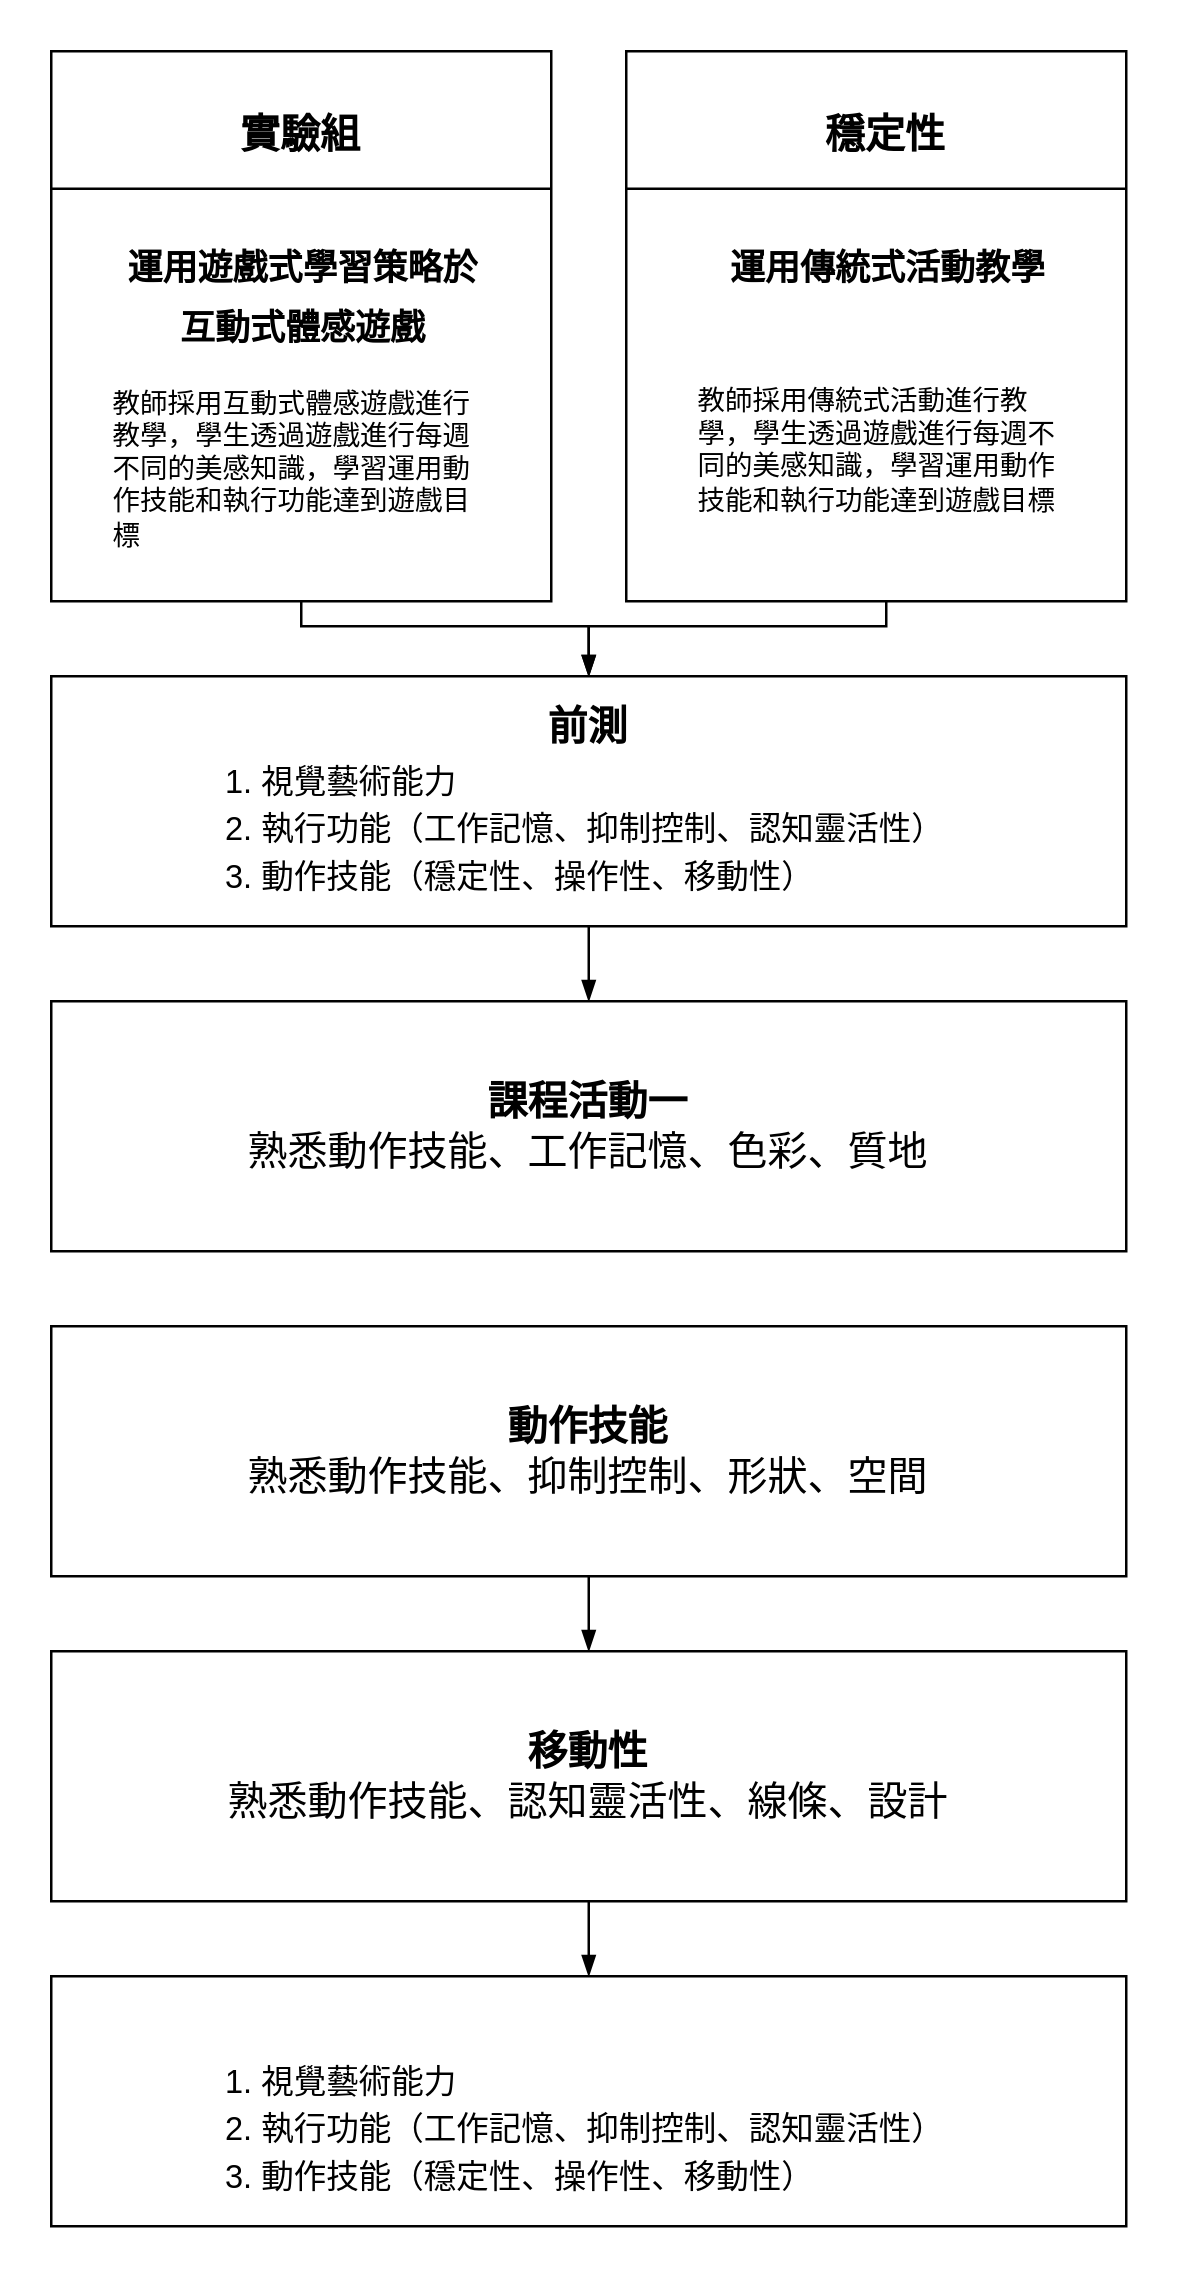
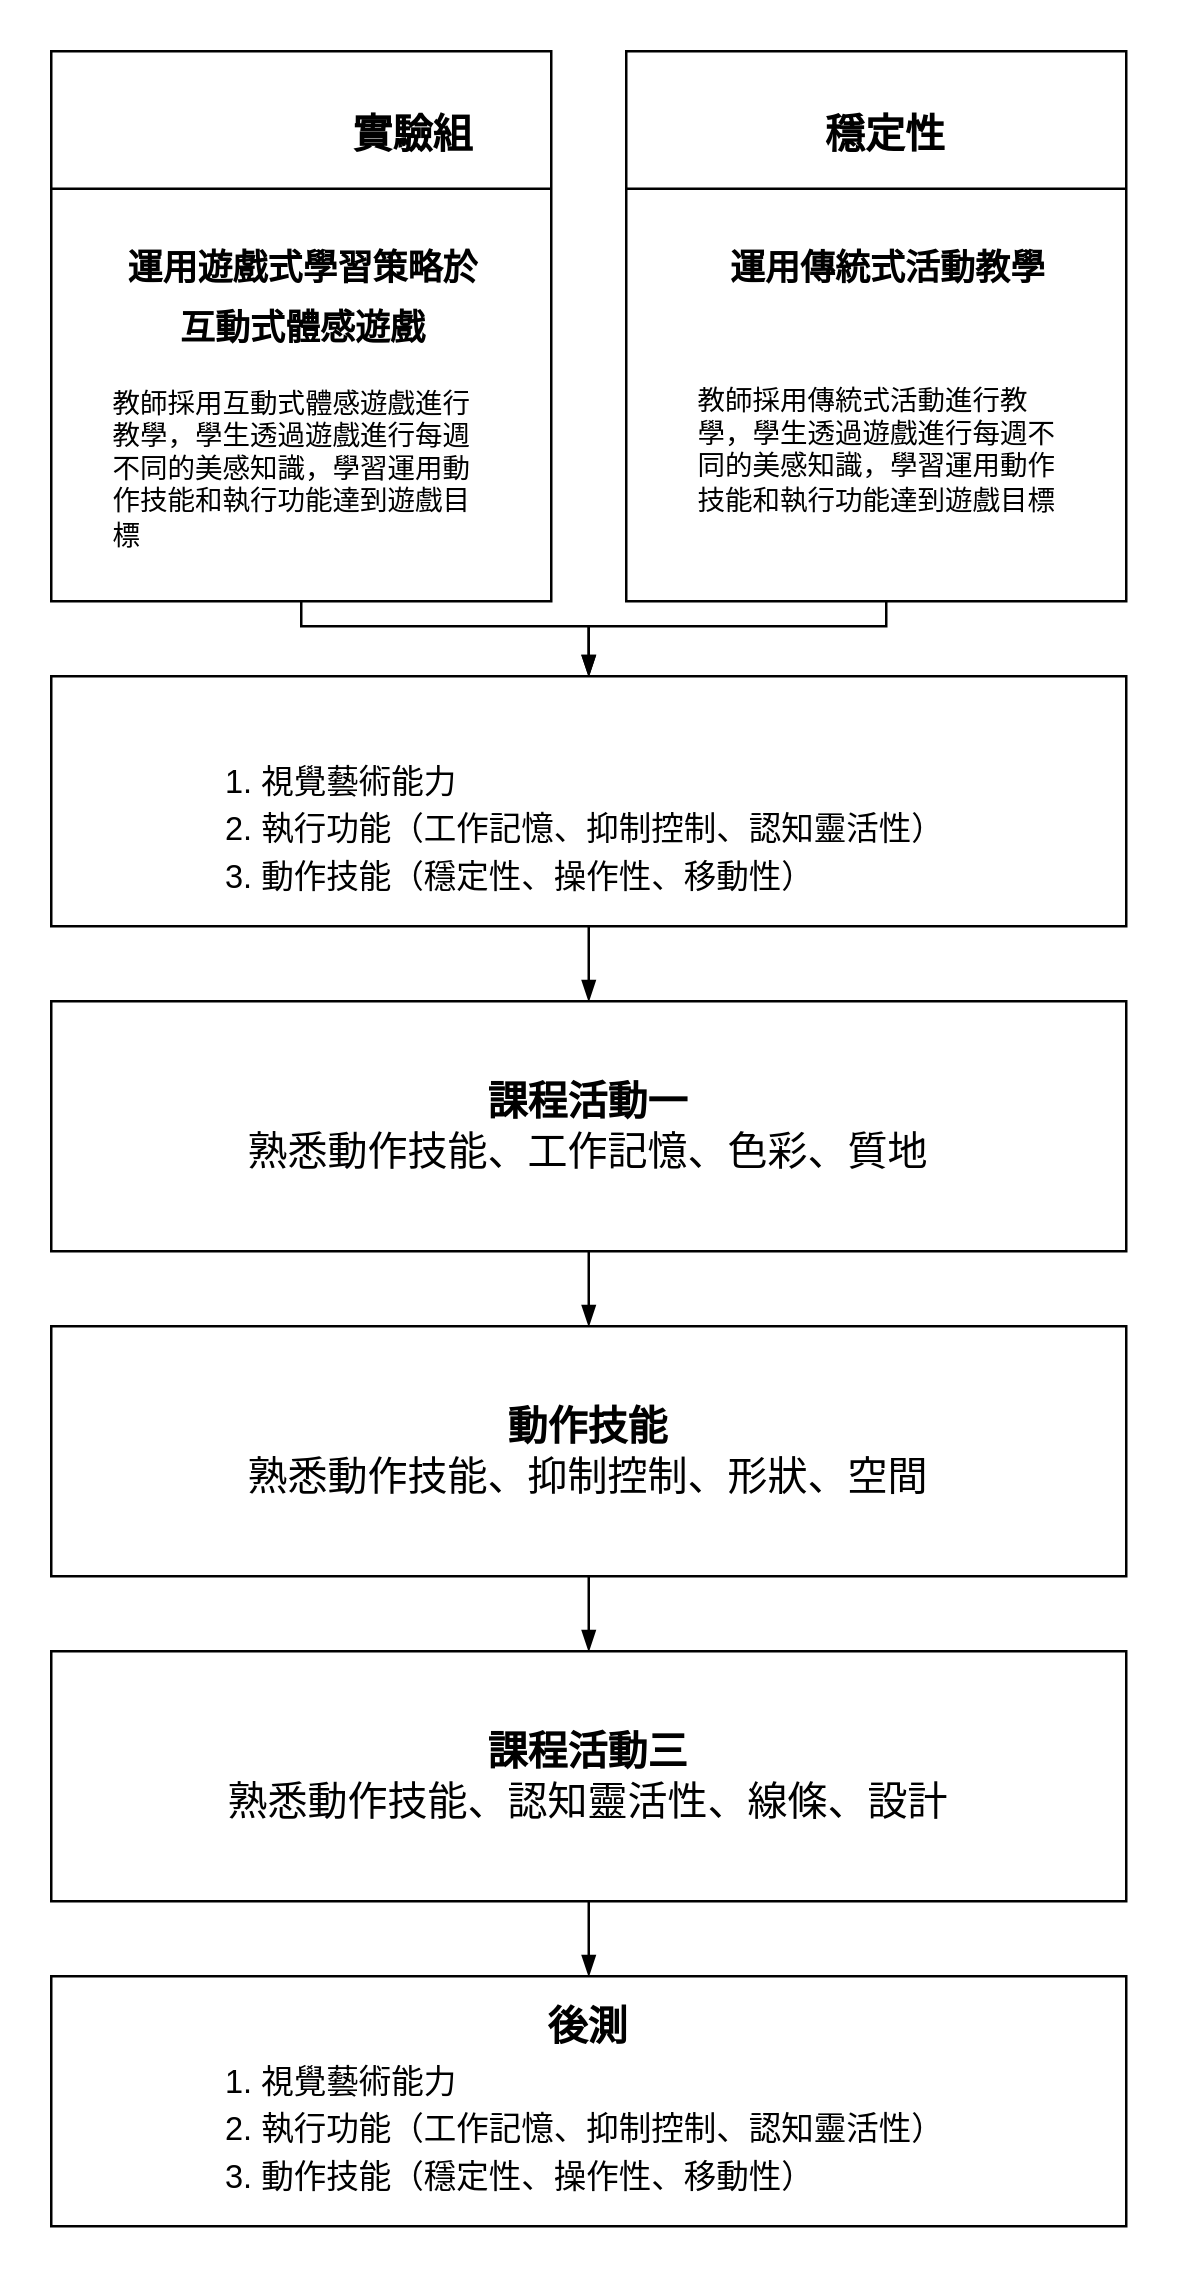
  <mxCell id="0" />
  <mxCell id="1" parent="0" />
  <mxCell id="2" value="" style="rounded=0;whiteSpace=wrap;html=1;" vertex="1" parent="1"><mxGeometry x="20" y="20" width="200" height="220" as="geometry" /></mxCell>
  <mxCell id="3" value="" style="endArrow=none;html=1;exitX=0;exitY=0.25;exitDx=0;exitDy=0;entryX=1;entryY=0.25;entryDx=0;entryDy=0;" edge="1" parent="1" source="2" target="2"><mxGeometry width="50" height="50" relative="1" as="geometry"><mxPoint x="410" y="460" as="sourcePoint" /><mxPoint x="460" y="410" as="targetPoint" /></mxGeometry></mxCell>
- <mxCell id="4" value="實驗組" style="text;html=1;strokeColor=none;fillColor=none;align=center;verticalAlign=middle;whiteSpace=wrap;rounded=0;fontStyle=1;fontSize=16;" vertex="1" parent="1"><mxGeometry x="85" y="35" width="70" height="35" as="geometry" /></mxCell>
+ <mxCell id="4" value="實驗組" style="text;html=1;strokeColor=none;fillColor=none;align=center;verticalAlign=middle;whiteSpace=wrap;rounded=0;fontStyle=1;fontSize=16;" vertex="1" parent="1"><mxGeometry x="130" y="35" width="70" height="35" as="geometry" /></mxCell>
  <mxCell id="5" style="edgeStyle=orthogonalEdgeStyle;rounded=0;orthogonalLoop=1;jettySize=auto;html=1;entryX=0.5;entryY=0;entryDx=0;entryDy=0;fontSize=16;endArrow=blockThin;endFill=1;" edge="1" parent="1" source="6" target="13"><mxGeometry relative="1" as="geometry"><Array as="points"><mxPoint x="120" y="250" /><mxPoint x="235" y="250" /></Array></mxGeometry></mxCell>
  <mxCell id="6" value="&lt;h1 style=&quot;text-align: center&quot;&gt;&lt;font style=&quot;font-size: 14px&quot;&gt;運用遊戲式學習策略於互動式體感遊戲&lt;/font&gt;&lt;br&gt;&lt;/h1&gt;&lt;p&gt;&lt;font style=&quot;font-size: 11px&quot;&gt;教師採用互動式體感遊戲進行教學，學生透過遊戲進行每週不同的美感知識，學習運用動作技能和執行功能達到遊戲目標&lt;/font&gt;&lt;/p&gt;" style="text;html=1;strokeColor=none;fillColor=none;spacing=5;spacingTop=-20;whiteSpace=wrap;overflow=hidden;rounded=0;fontSize=10;" vertex="1" parent="1"><mxGeometry x="40" y="90" width="160" height="150" as="geometry" /></mxCell>
  <mxCell id="7" value="" style="rounded=0;whiteSpace=wrap;html=1;" vertex="1" parent="1"><mxGeometry x="250" y="20" width="200" height="220" as="geometry" /></mxCell>
  <mxCell id="8" value="" style="endArrow=none;html=1;exitX=0;exitY=0.25;exitDx=0;exitDy=0;entryX=1;entryY=0.25;entryDx=0;entryDy=0;" edge="1" source="7" target="7" parent="1"><mxGeometry width="50" height="50" relative="1" as="geometry"><mxPoint x="644" y="460" as="sourcePoint" /><mxPoint x="694" y="410" as="targetPoint" /></mxGeometry></mxCell>
  <mxCell id="9" value="穩定性" style="text;html=1;strokeColor=none;fillColor=none;align=center;verticalAlign=middle;whiteSpace=wrap;rounded=0;fontStyle=1;fontSize=16;" vertex="1" parent="1"><mxGeometry x="319" y="35" width="70" height="35" as="geometry" /></mxCell>
  <mxCell id="10" style="edgeStyle=orthogonalEdgeStyle;rounded=0;orthogonalLoop=1;jettySize=auto;html=1;entryX=0.5;entryY=0;entryDx=0;entryDy=0;fontSize=16;endArrow=blockThin;endFill=1;" edge="1" parent="1" source="11" target="13"><mxGeometry relative="1" as="geometry"><Array as="points"><mxPoint x="354" y="250" /><mxPoint x="235" y="250" /></Array></mxGeometry></mxCell>
  <mxCell id="11" value="&lt;h1 style=&quot;text-align: center&quot;&gt;&lt;font style=&quot;font-size: 14px&quot;&gt;運用傳統式活動教學&lt;/font&gt;&lt;br&gt;&lt;/h1&gt;&lt;p&gt;&lt;font style=&quot;font-size: 11px&quot;&gt;&lt;br&gt;&lt;/font&gt;&lt;/p&gt;&lt;p&gt;&lt;font style=&quot;font-size: 11px&quot;&gt;教師採用傳統式活動進行教學，學生透過遊戲進行每週不同的美感知識，學習運用動作技能和執行功能達到遊戲目標&lt;/font&gt;&lt;/p&gt;" style="text;html=1;strokeColor=none;fillColor=none;spacing=5;spacingTop=-20;whiteSpace=wrap;overflow=hidden;rounded=0;fontSize=10;" vertex="1" parent="1"><mxGeometry x="274" y="90" width="160" height="150" as="geometry" /></mxCell>
  <mxCell id="12" style="edgeStyle=orthogonalEdgeStyle;rounded=0;orthogonalLoop=1;jettySize=auto;html=1;entryX=0.5;entryY=0;entryDx=0;entryDy=0;fontSize=16;endArrow=blockThin;endFill=1;" edge="1" parent="1" source="13" target="18"><mxGeometry relative="1" as="geometry" /></mxCell>
  <mxCell id="13" value="" style="rounded=0;whiteSpace=wrap;html=1;fontSize=16;" vertex="1" parent="1"><mxGeometry x="20" y="270" width="430" height="100" as="geometry" /></mxCell>
- <mxCell id="14" value="前測" style="text;html=1;strokeColor=none;fillColor=none;align=center;verticalAlign=middle;whiteSpace=wrap;rounded=0;fontSize=16;fontStyle=1" vertex="1" parent="1"><mxGeometry x="215" y="280" width="40" height="20" as="geometry" /></mxCell>
  <mxCell id="15" value="&lt;font style=&quot;font-size: 13px&quot;&gt;1. 視覺藝術能力&lt;br&gt;2. 執行功能（工作記憶、抑制控制、認知靈活性）&lt;br&gt;3. 動作技能（穩定性、操作性、移動性）&lt;/font&gt;" style="text;html=1;strokeColor=none;fillColor=none;align=left;verticalAlign=middle;whiteSpace=wrap;rounded=0;fontSize=16;" vertex="1" parent="1"><mxGeometry x="87.5" y="300" width="295" height="60" as="geometry" /></mxCell>
  <mxCell id="16" value="" style="rounded=0;whiteSpace=wrap;html=1;fontSize=16;" vertex="1" parent="1"><mxGeometry x="20" y="400" width="430" height="100" as="geometry" /></mxCell>
+ <mxCell id="17" style="edgeStyle=orthogonalEdgeStyle;rounded=0;orthogonalLoop=1;jettySize=auto;html=1;entryX=0.5;entryY=0;entryDx=0;entryDy=0;fontSize=16;endArrow=blockThin;endFill=1;" edge="1" parent="1" source="18" target="21"><mxGeometry relative="1" as="geometry" /></mxCell>
  <mxCell id="18" value="課程活動一&lt;br&gt;&lt;span style=&quot;font-weight: 400&quot;&gt;熟悉動作技能、工作記憶、色彩、質地&lt;/span&gt;" style="text;html=1;strokeColor=none;fillColor=none;align=center;verticalAlign=middle;whiteSpace=wrap;rounded=0;fontSize=16;fontStyle=1" vertex="1" parent="1"><mxGeometry x="20" y="400" width="430" height="100" as="geometry" /></mxCell>
  <mxCell id="19" value="" style="rounded=0;whiteSpace=wrap;html=1;fontSize=16;" vertex="1" parent="1"><mxGeometry x="20" y="530" width="430" height="100" as="geometry" /></mxCell>
  <mxCell id="20" style="edgeStyle=orthogonalEdgeStyle;rounded=0;orthogonalLoop=1;jettySize=auto;html=1;entryX=0.5;entryY=0;entryDx=0;entryDy=0;fontSize=16;endArrow=blockThin;endFill=1;" edge="1" parent="1" source="21" target="24"><mxGeometry relative="1" as="geometry" /></mxCell>
  <mxCell id="21" value="動作技能&lt;br&gt;&lt;span style=&quot;font-weight: 400&quot;&gt;熟悉動作技能、抑制控制、形狀、空間&lt;/span&gt;" style="text;html=1;strokeColor=none;fillColor=none;align=center;verticalAlign=middle;whiteSpace=wrap;rounded=0;fontSize=16;fontStyle=1" vertex="1" parent="1"><mxGeometry x="20" y="530" width="430" height="100" as="geometry" /></mxCell>
  <mxCell id="22" value="" style="rounded=0;whiteSpace=wrap;html=1;fontSize=16;" vertex="1" parent="1"><mxGeometry x="20" y="660" width="430" height="100" as="geometry" /></mxCell>
  <mxCell id="23" style="edgeStyle=orthogonalEdgeStyle;rounded=0;orthogonalLoop=1;jettySize=auto;html=1;entryX=0.5;entryY=0;entryDx=0;entryDy=0;fontSize=16;endArrow=blockThin;endFill=1;" edge="1" parent="1" source="24" target="25"><mxGeometry relative="1" as="geometry" /></mxCell>
- <mxCell id="24" value="移動性&lt;br&gt;&lt;span style=&quot;font-weight: 400&quot;&gt;熟悉動作技能、認知靈活性、線條、設計&lt;/span&gt;" style="text;html=1;strokeColor=none;fillColor=none;align=center;verticalAlign=middle;whiteSpace=wrap;rounded=0;fontSize=16;fontStyle=1" vertex="1" parent="1"><mxGeometry x="20" y="660" width="430" height="100" as="geometry" /></mxCell>
+ <mxCell id="24" value="課程活動三&lt;br&gt;&lt;span style=&quot;font-weight: 400&quot;&gt;熟悉動作技能、認知靈活性、線條、設計&lt;/span&gt;" style="text;html=1;strokeColor=none;fillColor=none;align=center;verticalAlign=middle;whiteSpace=wrap;rounded=0;fontSize=16;fontStyle=1" vertex="1" parent="1"><mxGeometry x="20" y="660" width="430" height="100" as="geometry" /></mxCell>
  <mxCell id="25" value="" style="rounded=0;whiteSpace=wrap;html=1;fontSize=16;" vertex="1" parent="1"><mxGeometry x="20" y="790" width="430" height="100" as="geometry" /></mxCell>
+ <mxCell id="26" value="後測" style="text;html=1;strokeColor=none;fillColor=none;align=center;verticalAlign=middle;whiteSpace=wrap;rounded=0;fontSize=16;fontStyle=1" vertex="1" parent="1"><mxGeometry x="215" y="800" width="40" height="20" as="geometry" /></mxCell>
  <mxCell id="27" value="&lt;font style=&quot;font-size: 13px&quot;&gt;1. 視覺藝術能力&lt;br&gt;2. 執行功能（工作記憶、抑制控制、認知靈活性）&lt;br&gt;3. 動作技能（穩定性、操作性、移動性）&lt;/font&gt;" style="text;html=1;strokeColor=none;fillColor=none;align=left;verticalAlign=middle;whiteSpace=wrap;rounded=0;fontSize=16;" vertex="1" parent="1"><mxGeometry x="87.5" y="820" width="295" height="60" as="geometry" /></mxCell>
